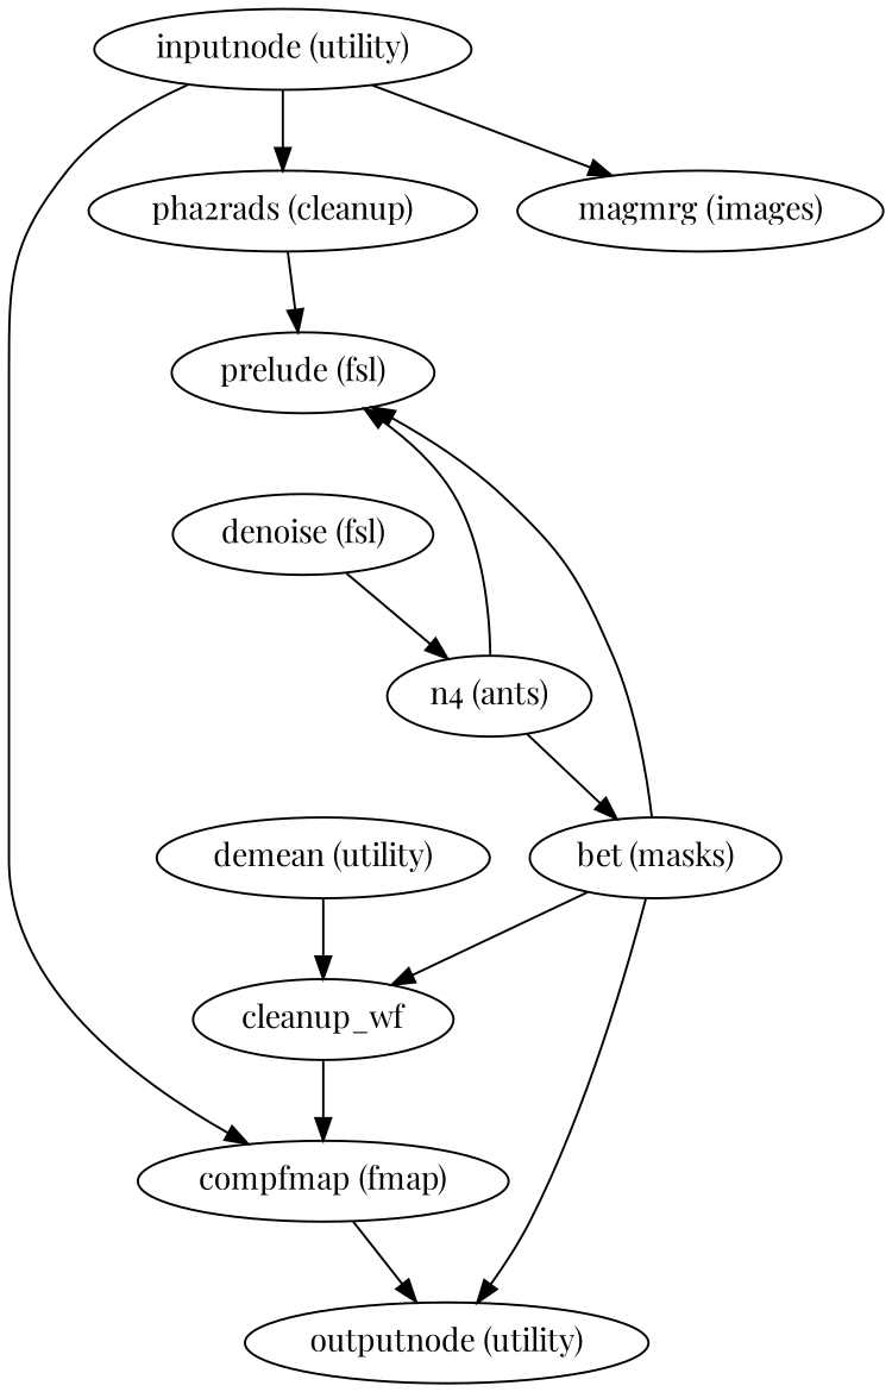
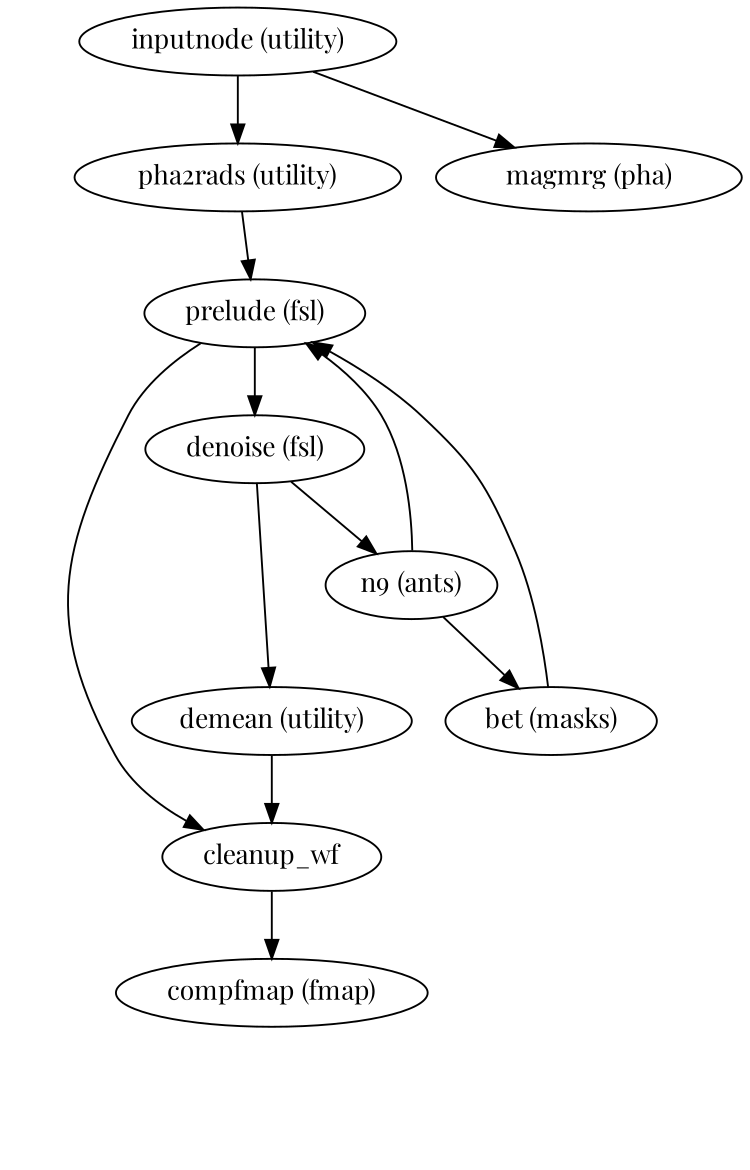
  strict digraph {
    fontname="Playfair Display"
    node [fontname="Playfair Display"]
    edge [fontname="Playfair Display"]
    "inputnode (utility)"
    "compfmap (fmap)"
-   "magmrg (images)"
-   "pha2rads (utility)" [label="pha2rads (cleanup)"]
-   "outputnode (utility)"
+   "magmrg (images)" [label="magmrg (pha)"]
+   "pha2rads (utility)"
    "prelude (fsl)"
-   "n4 (ants)"
+   "n4 (ants)" [label="n9 (ants)"]
    "bet (masks)"
    "denoise (fsl)"
    cleanup_wf
    "demean (utility)"
-   "inputnode (utility)" -> "compfmap (fmap)"
    "inputnode (utility)" -> "magmrg (images)"
    "inputnode (utility)" -> "pha2rads (utility)"
-   "compfmap (fmap)" -> "outputnode (utility)"
    "pha2rads (utility)" -> "prelude (fsl)"
+   "prelude (fsl)" -> "denoise (fsl)"
    "n4 (ants)" -> "prelude (fsl)"
    "n4 (ants)" -> "bet (masks)"
-   "bet (masks)" -> "outputnode (utility)"
    "bet (masks)" -> "prelude (fsl)"
-   "bet (masks)" -> cleanup_wf
+   "prelude (fsl)" -> cleanup_wf
    "denoise (fsl)" -> "n4 (ants)"
+   "denoise (fsl)" -> "demean (utility)"
    cleanup_wf -> "compfmap (fmap)"
    "demean (utility)" -> cleanup_wf
  }
